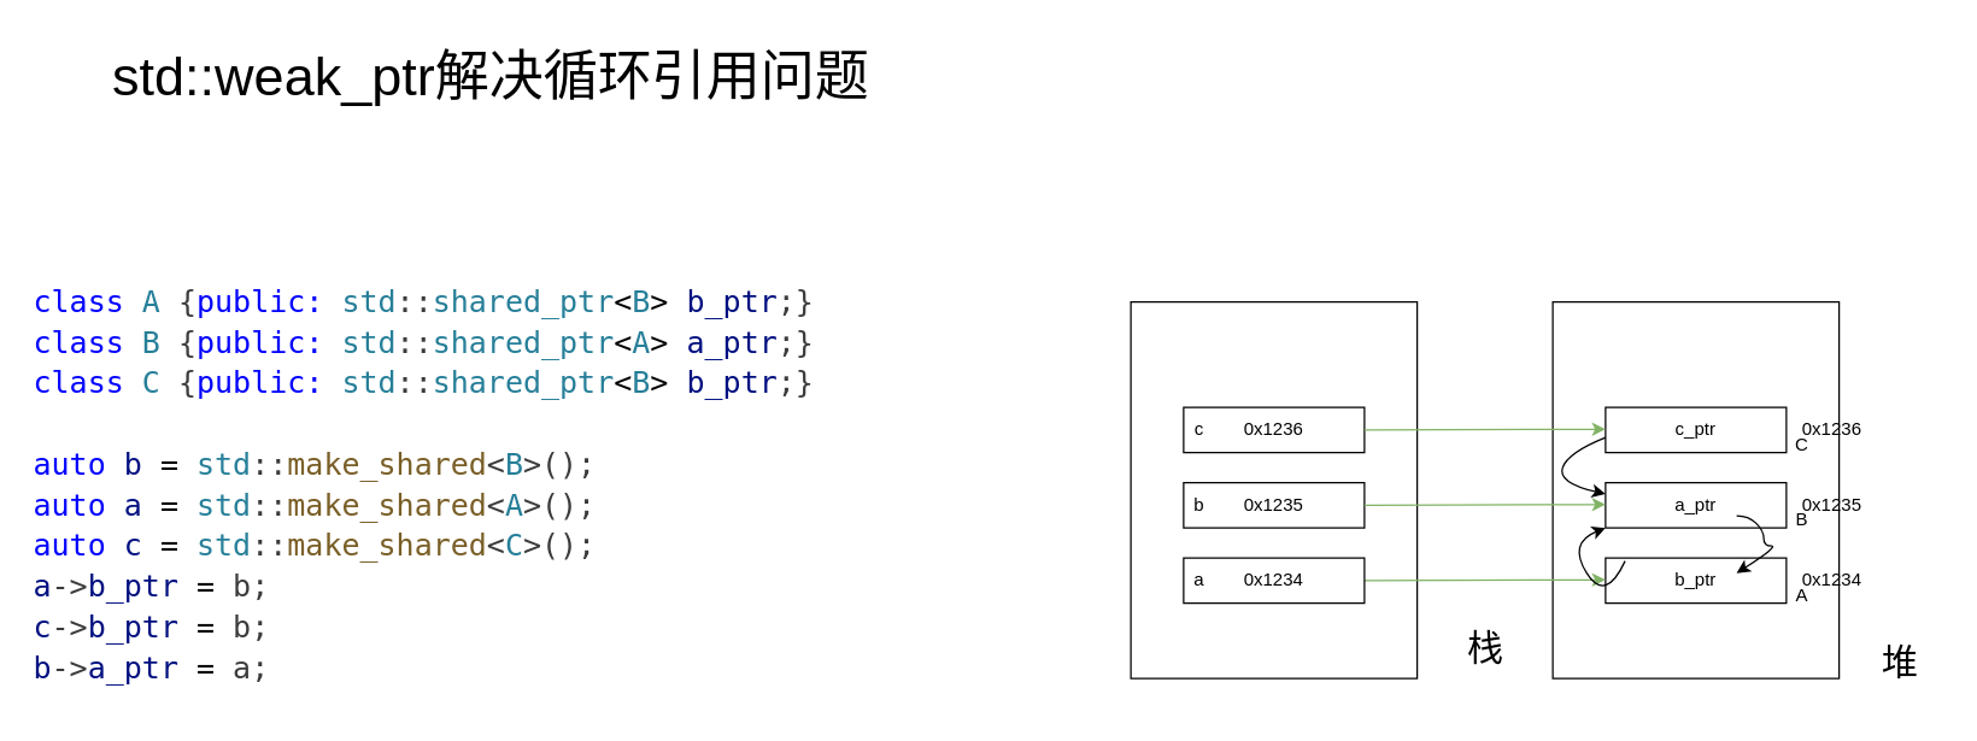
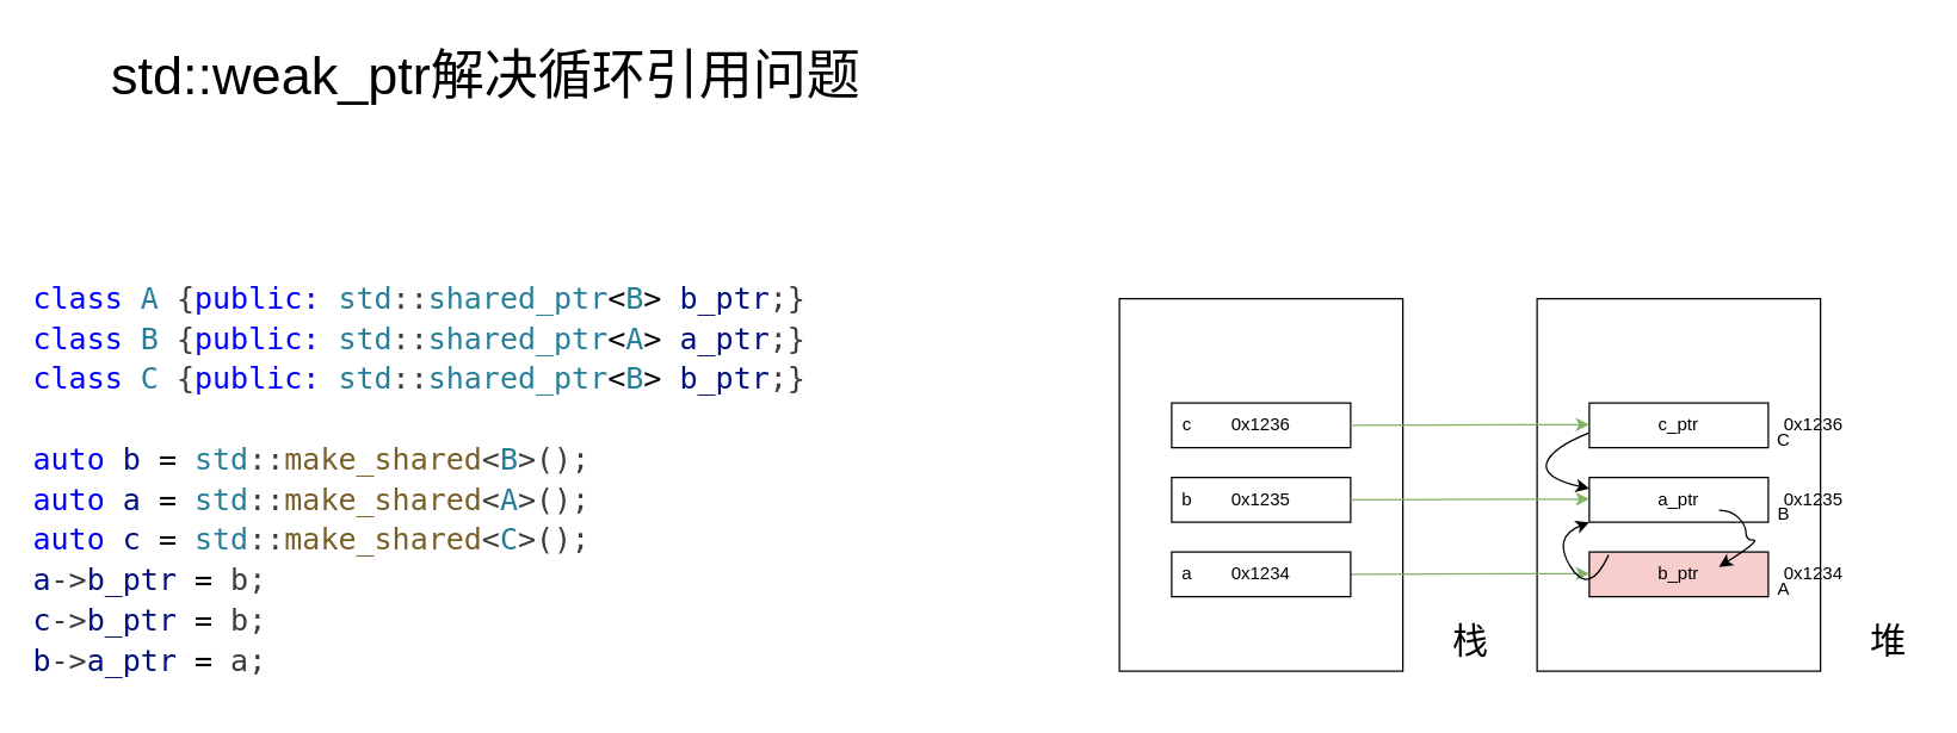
  <mxCell id="0" />
  <mxCell id="1" parent="0" />
  <mxCell id="2" value="&lt;span style=&quot;font-size: 36px;&quot;&gt;std::weak_ptr解决循环引用问题&lt;/span&gt;" style="text;html=1;align=center;verticalAlign=middle;resizable=0;points=[];autosize=1;strokeColor=none;fillColor=none;" parent="1" vertex="1"><mxGeometry x="60" y="20" width="530" height="60" as="geometry" /></mxCell>
  <mxCell id="3" value="" style="rounded=0;whiteSpace=wrap;html=1;" parent="1" vertex="1"><mxGeometry x="750" y="200" width="190" height="250" as="geometry" /></mxCell>
  <mxCell id="4" value="" style="rounded=0;whiteSpace=wrap;html=1;" parent="1" vertex="1"><mxGeometry x="1030" y="200" width="190" height="250" as="geometry" /></mxCell>
  <mxCell id="5" value="&lt;font style=&quot;font-size: 24px;&quot;&gt;栈&lt;/font&gt;" style="text;html=1;align=center;verticalAlign=middle;resizable=0;points=[];autosize=1;strokeColor=none;fillColor=none;" parent="1" vertex="1"><mxGeometry x="960" y="410" width="50" height="40" as="geometry" /></mxCell>
- <mxCell id="6" value="&lt;span style=&quot;font-size: 24px;&quot;&gt;堆&lt;/span&gt;" style="text;html=1;align=center;verticalAlign=middle;resizable=0;points=[];autosize=1;strokeColor=none;fillColor=none;" parent="1" vertex="1"><mxGeometry x="1235" y="420" width="50" height="40" as="geometry" /></mxCell>
+ <mxCell id="6" value="&lt;span style=&quot;font-size: 24px;&quot;&gt;堆&lt;/span&gt;" style="text;html=1;align=center;verticalAlign=middle;resizable=0;points=[];autosize=1;strokeColor=none;fillColor=none;" parent="1" vertex="1"><mxGeometry x="1240" y="410" width="50" height="40" as="geometry" /></mxCell>
  <mxCell id="7" value="0x1236" style="rounded=0;whiteSpace=wrap;html=1;" parent="1" vertex="1"><mxGeometry x="785" y="270" width="120" height="30" as="geometry" /></mxCell>
  <mxCell id="8" value="c" style="text;html=1;align=center;verticalAlign=middle;resizable=0;points=[];autosize=1;strokeColor=none;fillColor=none;" parent="1" vertex="1"><mxGeometry x="780" y="270" width="30" height="30" as="geometry" /></mxCell>
- <mxCell id="9" value="b_ptr" style="rounded=0;whiteSpace=wrap;html=1;" parent="1" vertex="1"><mxGeometry x="1065" y="370" width="120" height="30" as="geometry" /></mxCell>
+ <mxCell id="9" value="b_ptr" style="rounded=0;whiteSpace=wrap;html=1;fillColor=#f8cecc;" parent="1" vertex="1"><mxGeometry x="1065" y="370" width="120" height="30" as="geometry" /></mxCell>
  <mxCell id="10" value="" style="endArrow=classic;html=1;rounded=0;exitX=1;exitY=0.5;exitDx=0;exitDy=0;fillColor=#d5e8d4;strokeColor=#82b366;" parent="1" edge="1" source="13"><mxGeometry width="50" height="50" relative="1" as="geometry"><mxPoint x="970" y="385" as="sourcePoint" /><mxPoint x="1065" y="384.5" as="targetPoint" /></mxGeometry></mxCell>
  <mxCell id="11" value="&lt;div style=&quot;color: #3b3b3b;background-color: #ffffff;font-family: 'Droid Sans Mono', 'monospace', monospace;font-weight: normal;font-size: 20px;line-height: 27px;white-space: pre;&quot;&gt;&lt;div&gt;&lt;span style=&quot;color: #0000ff;&quot;&gt;class&lt;/span&gt;&lt;span style=&quot;color: #3b3b3b;&quot;&gt; &lt;/span&gt;&lt;span style=&quot;color: #267f99;&quot;&gt;A&lt;/span&gt;&lt;span style=&quot;color: #3b3b3b;&quot;&gt; {&lt;/span&gt;&lt;span style=&quot;color: #0000ff;&quot;&gt;public:&lt;/span&gt;&lt;span style=&quot;color: #3b3b3b;&quot;&gt; &lt;/span&gt;&lt;span style=&quot;color: #267f99;&quot;&gt;std&lt;/span&gt;&lt;span style=&quot;color: #3b3b3b;&quot;&gt;::&lt;/span&gt;&lt;span style=&quot;color: #267f99;&quot;&gt;shared_ptr&lt;/span&gt;&lt;span style=&quot;color: #000000;&quot;&gt;&amp;lt;&lt;/span&gt;&lt;span style=&quot;color: #267f99;&quot;&gt;B&lt;/span&gt;&lt;span style=&quot;color: #000000;&quot;&gt;&amp;gt;&lt;/span&gt;&lt;span style=&quot;color: #3b3b3b;&quot;&gt; &lt;/span&gt;&lt;span style=&quot;color: #001080;&quot;&gt;b_ptr&lt;/span&gt;&lt;span style=&quot;color: #3b3b3b;&quot;&gt;;}&lt;/span&gt;&lt;/div&gt;&lt;div&gt;&lt;span style=&quot;color: #0000ff;&quot;&gt;class&lt;/span&gt;&lt;span style=&quot;color: #3b3b3b;&quot;&gt; &lt;/span&gt;&lt;span style=&quot;color: #267f99;&quot;&gt;B&lt;/span&gt;&lt;span style=&quot;color: #3b3b3b;&quot;&gt; {&lt;/span&gt;&lt;span style=&quot;color: #0000ff;&quot;&gt;public:&lt;/span&gt;&lt;span style=&quot;color: #3b3b3b;&quot;&gt; &lt;/span&gt;&lt;span style=&quot;color: #267f99;&quot;&gt;std&lt;/span&gt;&lt;span style=&quot;color: #3b3b3b;&quot;&gt;::&lt;/span&gt;&lt;span style=&quot;color: #267f99;&quot;&gt;shared_ptr&lt;/span&gt;&lt;span style=&quot;color: #000000;&quot;&gt;&amp;lt;&lt;/span&gt;&lt;span style=&quot;color: #267f99;&quot;&gt;A&lt;/span&gt;&lt;span style=&quot;color: #000000;&quot;&gt;&amp;gt;&lt;/span&gt;&lt;span style=&quot;color: #3b3b3b;&quot;&gt; &lt;/span&gt;&lt;span style=&quot;color: #001080;&quot;&gt;a_ptr&lt;/span&gt;&lt;span style=&quot;color: #3b3b3b;&quot;&gt;;}&lt;/span&gt;&lt;/div&gt;&lt;div&gt;&lt;span style=&quot;color: #0000ff;&quot;&gt;class&lt;/span&gt;&lt;span style=&quot;color: #3b3b3b;&quot;&gt; &lt;/span&gt;&lt;span style=&quot;color: #267f99;&quot;&gt;C&lt;/span&gt;&lt;span style=&quot;color: #3b3b3b;&quot;&gt; {&lt;/span&gt;&lt;span style=&quot;color: #0000ff;&quot;&gt;public:&lt;/span&gt;&lt;span style=&quot;color: #3b3b3b;&quot;&gt; &lt;/span&gt;&lt;span style=&quot;color: #267f99;&quot;&gt;std&lt;/span&gt;&lt;span style=&quot;color: #3b3b3b;&quot;&gt;::&lt;/span&gt;&lt;span style=&quot;color: #267f99;&quot;&gt;shared_ptr&lt;/span&gt;&lt;span style=&quot;color: #000000;&quot;&gt;&amp;lt;&lt;/span&gt;&lt;span style=&quot;color: #267f99;&quot;&gt;B&lt;/span&gt;&lt;span style=&quot;color: #000000;&quot;&gt;&amp;gt;&lt;/span&gt;&lt;span style=&quot;color: #3b3b3b;&quot;&gt; &lt;/span&gt;&lt;span style=&quot;color: #001080;&quot;&gt;b_ptr&lt;/span&gt;&lt;span style=&quot;color: #3b3b3b;&quot;&gt;;}&lt;/span&gt;&lt;/div&gt;&lt;br&gt;&lt;div&gt;&lt;span style=&quot;color: #0000ff;&quot;&gt;auto&lt;/span&gt;&lt;span style=&quot;color: #3b3b3b;&quot;&gt; &lt;/span&gt;&lt;span style=&quot;color: #001080;&quot;&gt;b&lt;/span&gt;&lt;span style=&quot;color: #3b3b3b;&quot;&gt; &lt;/span&gt;&lt;span style=&quot;color: #000000;&quot;&gt;=&lt;/span&gt;&lt;span style=&quot;color: #3b3b3b;&quot;&gt; &lt;/span&gt;&lt;span style=&quot;color: #267f99;&quot;&gt;std&lt;/span&gt;&lt;span style=&quot;color: #3b3b3b;&quot;&gt;::&lt;/span&gt;&lt;span style=&quot;color: #795e26;&quot;&gt;make_shared&lt;/span&gt;&lt;span style=&quot;color: #3b3b3b;&quot;&gt;&amp;lt;&lt;/span&gt;&lt;span style=&quot;color: #267f99;&quot;&gt;B&lt;/span&gt;&lt;span style=&quot;color: #3b3b3b;&quot;&gt;&amp;gt;();&lt;/span&gt;&lt;/div&gt;&lt;div&gt;&lt;span style=&quot;color: #0000ff;&quot;&gt;auto&lt;/span&gt;&lt;span style=&quot;color: #3b3b3b;&quot;&gt; &lt;/span&gt;&lt;span style=&quot;color: #001080;&quot;&gt;a&lt;/span&gt;&lt;span style=&quot;color: #3b3b3b;&quot;&gt; &lt;/span&gt;&lt;span style=&quot;color: #000000;&quot;&gt;=&lt;/span&gt;&lt;span style=&quot;color: #3b3b3b;&quot;&gt; &lt;/span&gt;&lt;span style=&quot;color: #267f99;&quot;&gt;std&lt;/span&gt;&lt;span style=&quot;color: #3b3b3b;&quot;&gt;::&lt;/span&gt;&lt;span style=&quot;color: #795e26;&quot;&gt;make_shared&lt;/span&gt;&lt;span style=&quot;color: #3b3b3b;&quot;&gt;&amp;lt;&lt;/span&gt;&lt;span style=&quot;color: #267f99;&quot;&gt;A&lt;/span&gt;&lt;span style=&quot;color: #3b3b3b;&quot;&gt;&amp;gt;();&lt;/span&gt;&lt;/div&gt;&lt;div&gt;&lt;span style=&quot;color: #0000ff;&quot;&gt;auto&lt;/span&gt;&lt;span style=&quot;color: #3b3b3b;&quot;&gt; &lt;/span&gt;&lt;span style=&quot;color: #001080;&quot;&gt;c&lt;/span&gt;&lt;span style=&quot;color: #3b3b3b;&quot;&gt; &lt;/span&gt;&lt;span style=&quot;color: #000000;&quot;&gt;=&lt;/span&gt;&lt;span style=&quot;color: #3b3b3b;&quot;&gt; &lt;/span&gt;&lt;span style=&quot;color: #267f99;&quot;&gt;std&lt;/span&gt;&lt;span style=&quot;color: #3b3b3b;&quot;&gt;::&lt;/span&gt;&lt;span style=&quot;color: #795e26;&quot;&gt;make_shared&lt;/span&gt;&lt;span style=&quot;color: #3b3b3b;&quot;&gt;&amp;lt;&lt;/span&gt;&lt;span style=&quot;color: #267f99;&quot;&gt;C&lt;/span&gt;&lt;span style=&quot;color: #3b3b3b;&quot;&gt;&amp;gt;();&lt;/span&gt;&lt;/div&gt;&lt;div&gt;&lt;span style=&quot;color: #001080;&quot;&gt;a&lt;/span&gt;&lt;span style=&quot;color: #3b3b3b;&quot;&gt;-&amp;gt;&lt;/span&gt;&lt;span style=&quot;color: #001080;&quot;&gt;b_ptr&lt;/span&gt;&lt;span style=&quot;color: #3b3b3b;&quot;&gt; &lt;/span&gt;&lt;span style=&quot;color: #000000;&quot;&gt;=&lt;/span&gt;&lt;span style=&quot;color: #3b3b3b;&quot;&gt; b;&lt;/span&gt;&lt;/div&gt;&lt;div&gt;&lt;span style=&quot;color: #001080;&quot;&gt;c&lt;/span&gt;&lt;span style=&quot;color: #3b3b3b;&quot;&gt;-&amp;gt;&lt;/span&gt;&lt;span style=&quot;color: #001080;&quot;&gt;b_ptr&lt;/span&gt;&lt;span style=&quot;color: #3b3b3b;&quot;&gt; &lt;/span&gt;&lt;span style=&quot;color: #000000;&quot;&gt;=&lt;/span&gt;&lt;span style=&quot;color: #3b3b3b;&quot;&gt; b;&lt;/span&gt;&lt;/div&gt;&lt;div&gt;&lt;span style=&quot;color: #001080;&quot;&gt;b&lt;/span&gt;&lt;span style=&quot;color: #3b3b3b;&quot;&gt;-&amp;gt;&lt;/span&gt;&lt;span style=&quot;color: #001080;&quot;&gt;a_ptr&lt;/span&gt;&lt;span style=&quot;color: #3b3b3b;&quot;&gt; &lt;/span&gt;&lt;span style=&quot;color: #000000;&quot;&gt;=&lt;/span&gt;&lt;span style=&quot;color: #3b3b3b;&quot;&gt; a;&lt;/span&gt;&lt;/div&gt;&lt;/div&gt;" style="text;whiteSpace=wrap;html=1;" vertex="1" parent="1"><mxGeometry x="20" y="180" width="560" height="290" as="geometry" /></mxCell>
  <mxCell id="12" value="0x1235" style="rounded=0;whiteSpace=wrap;html=1;" vertex="1" parent="1"><mxGeometry x="785" y="320" width="120" height="30" as="geometry" /></mxCell>
  <mxCell id="13" value="0x1234" style="rounded=0;whiteSpace=wrap;html=1;" vertex="1" parent="1"><mxGeometry x="785" y="370" width="120" height="30" as="geometry" /></mxCell>
  <mxCell id="14" value="b" style="text;html=1;align=center;verticalAlign=middle;resizable=0;points=[];autosize=1;strokeColor=none;fillColor=none;" vertex="1" parent="1"><mxGeometry x="780" y="320" width="30" height="30" as="geometry" /></mxCell>
  <mxCell id="15" value="a" style="text;html=1;align=center;verticalAlign=middle;resizable=0;points=[];autosize=1;strokeColor=none;fillColor=none;" vertex="1" parent="1"><mxGeometry x="780" y="370" width="30" height="30" as="geometry" /></mxCell>
  <mxCell id="16" value="a_ptr" style="rounded=0;whiteSpace=wrap;html=1;" vertex="1" parent="1"><mxGeometry x="1065" y="320" width="120" height="30" as="geometry" /></mxCell>
  <mxCell id="17" value="c_ptr" style="rounded=0;whiteSpace=wrap;html=1;" vertex="1" parent="1"><mxGeometry x="1065" y="270" width="120" height="30" as="geometry" /></mxCell>
  <mxCell id="18" value="A" style="text;html=1;align=center;verticalAlign=middle;resizable=0;points=[];autosize=1;strokeColor=none;fillColor=none;" vertex="1" parent="1"><mxGeometry x="1180" y="380" width="30" height="30" as="geometry" /></mxCell>
  <mxCell id="19" value="B" style="text;html=1;align=center;verticalAlign=middle;resizable=0;points=[];autosize=1;strokeColor=none;fillColor=none;" vertex="1" parent="1"><mxGeometry x="1180" y="330" width="30" height="30" as="geometry" /></mxCell>
  <mxCell id="20" value="C" style="text;html=1;align=center;verticalAlign=middle;resizable=0;points=[];autosize=1;strokeColor=none;fillColor=none;" vertex="1" parent="1"><mxGeometry x="1180" y="280" width="30" height="30" as="geometry" /></mxCell>
  <mxCell id="21" value="0x1234" style="text;html=1;align=center;verticalAlign=middle;resizable=0;points=[];autosize=1;strokeColor=none;fillColor=none;" vertex="1" parent="1"><mxGeometry x="1185" y="370" width="60" height="30" as="geometry" /></mxCell>
  <mxCell id="22" value="0x1235" style="text;html=1;align=center;verticalAlign=middle;resizable=0;points=[];autosize=1;strokeColor=none;fillColor=none;" vertex="1" parent="1"><mxGeometry x="1185" y="320" width="60" height="30" as="geometry" /></mxCell>
  <mxCell id="23" value="0x1236" style="text;html=1;align=center;verticalAlign=middle;resizable=0;points=[];autosize=1;strokeColor=none;fillColor=none;" vertex="1" parent="1"><mxGeometry x="1185" y="270" width="60" height="30" as="geometry" /></mxCell>
  <mxCell id="24" value="" style="endArrow=classic;html=1;rounded=0;exitX=1;exitY=0.5;exitDx=0;exitDy=0;fillColor=#d5e8d4;strokeColor=#82b366;" edge="1" parent="1"><mxGeometry width="50" height="50" relative="1" as="geometry"><mxPoint x="905" y="285" as="sourcePoint" /><mxPoint x="1065" y="284.5" as="targetPoint" /></mxGeometry></mxCell>
  <mxCell id="25" value="" style="endArrow=classic;html=1;rounded=0;exitX=1;exitY=0.5;exitDx=0;exitDy=0;fillColor=#d5e8d4;strokeColor=#82b366;" edge="1" parent="1"><mxGeometry width="50" height="50" relative="1" as="geometry"><mxPoint x="905" y="335" as="sourcePoint" /><mxPoint x="1065" y="334.5" as="targetPoint" /></mxGeometry></mxCell>
  <mxCell id="26" value="" style="curved=1;endArrow=classic;html=1;rounded=0;exitX=0.108;exitY=0.067;exitDx=0;exitDy=0;exitPerimeter=0;" edge="1" parent="1" source="9"><mxGeometry width="50" height="50" relative="1" as="geometry"><mxPoint x="1015" y="400" as="sourcePoint" /><mxPoint x="1065" y="350" as="targetPoint" /><Array as="points"><mxPoint x="1065" y="400" /><mxPoint x="1040" y="360" /></Array></mxGeometry></mxCell>
  <mxCell id="27" value="" style="curved=1;endArrow=classic;html=1;rounded=0;exitX=0.108;exitY=0.067;exitDx=0;exitDy=0;exitPerimeter=0;entryX=0;entryY=0.25;entryDx=0;entryDy=0;" edge="1" parent="1" target="16"><mxGeometry width="50" height="50" relative="1" as="geometry"><mxPoint x="1065" y="290" as="sourcePoint" /><mxPoint x="1053" y="340" as="targetPoint" /><Array as="points"><mxPoint x="1040" y="300" /><mxPoint x="1033" y="320" /></Array></mxGeometry></mxCell>
  <mxCell id="28" value="" style="curved=1;endArrow=classic;html=1;rounded=0;exitX=0.108;exitY=0.067;exitDx=0;exitDy=0;exitPerimeter=0;entryX=0;entryY=0.25;entryDx=0;entryDy=0;" edge="1" parent="1"><mxGeometry width="50" height="50" relative="1" as="geometry"><mxPoint x="1152" y="342" as="sourcePoint" /><mxPoint x="1152" y="380" as="targetPoint" /><Array as="points"><mxPoint x="1160" y="342" /><mxPoint x="1170" y="352" /><mxPoint x="1170" y="362" /><mxPoint x="1180" y="362" /></Array></mxGeometry></mxCell>
